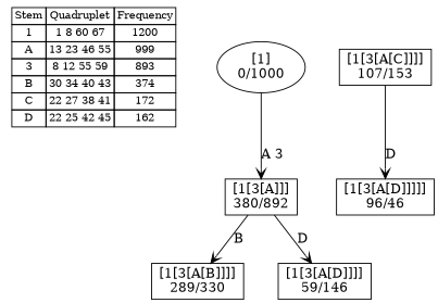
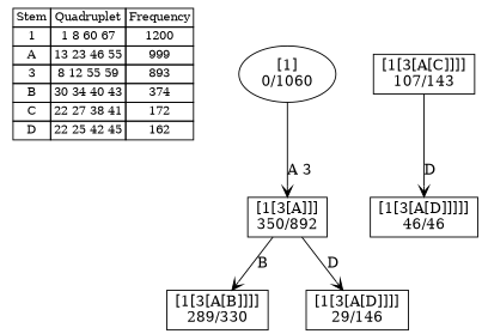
  digraph {
    nodesep=0.5
    node [shape=box]
    edge [arrowhead=vee]
    n1 [fontsize=11 label=< <table border="0" cellborder="1" cellspacing="0"><tr><td>Stem</td><td>Quadruplet</td><td>Frequency</td></tr> <tr><td>1</td><td>1 8 60 67</td><td>1200</td></tr> <tr><td>A</td><td>13 23 46 55</td><td>999</td></tr> <tr><td>3</td><td>8 12 55 59</td><td>893</td></tr> <tr><td>B</td><td>30 34 40 43</td><td>374</td></tr> <tr><td>C</td><td>22 27 38 41</td><td>172</td></tr> <tr><td>D</td><td>22 25 42 45</td><td>162</td></tr> </table>> shape=plaintext]
-   n2 [label="[1[3[A]]]\n380/892"]
+   n2 [label="[1[3[A]]]\n350/892"]
    n3 [label="[1[3[A[B]]]]\n289/330"]
-   n4 [label="[1[3[A[D]]]]\n59/146"]
-   n5 [label="[1[3[A[C]]]]\n107/153"]
-   n6 [label="[1[3[A[D]]]]]\n96/46"]
-   n7 [label="[1]\n0/1000" shape=""]
+   n4 [label="[1[3[A[D]]]]\n29/146"]
+   n5 [label="[1[3[A[C]]]]\n107/143"]
+   n6 [label="[1[3[A[D]]]]]\n46/46"]
+   n7 [label="[1]\n0/1060" shape=""]
    n2 -> n3 [label="B "]
    n2 -> n4 [label="D "]
    n5 -> n6 [label="D "]
    n7 -> n2 [label="A 3 "]
  }
